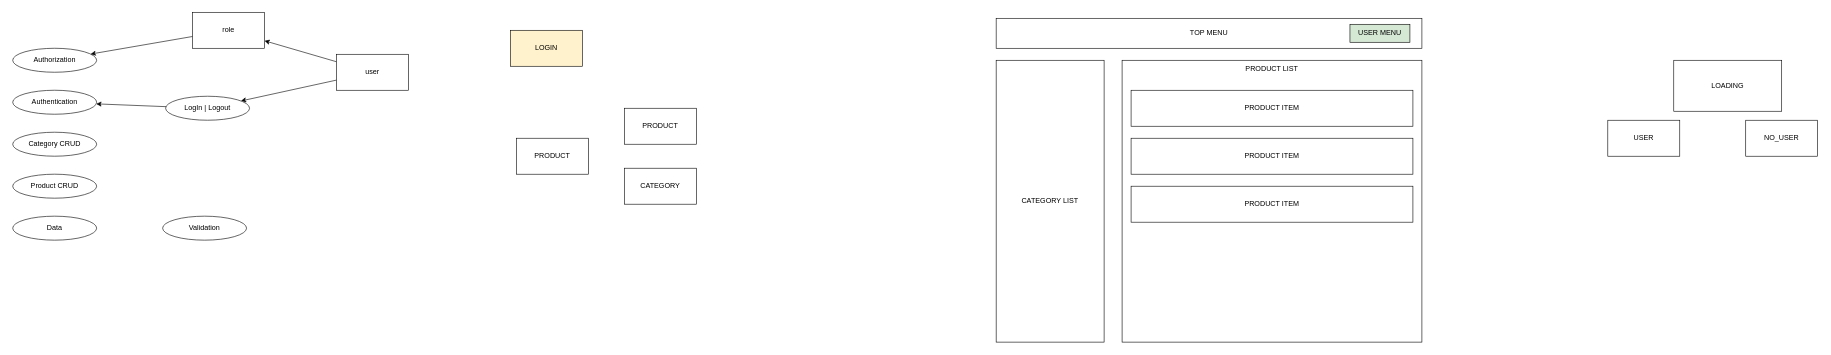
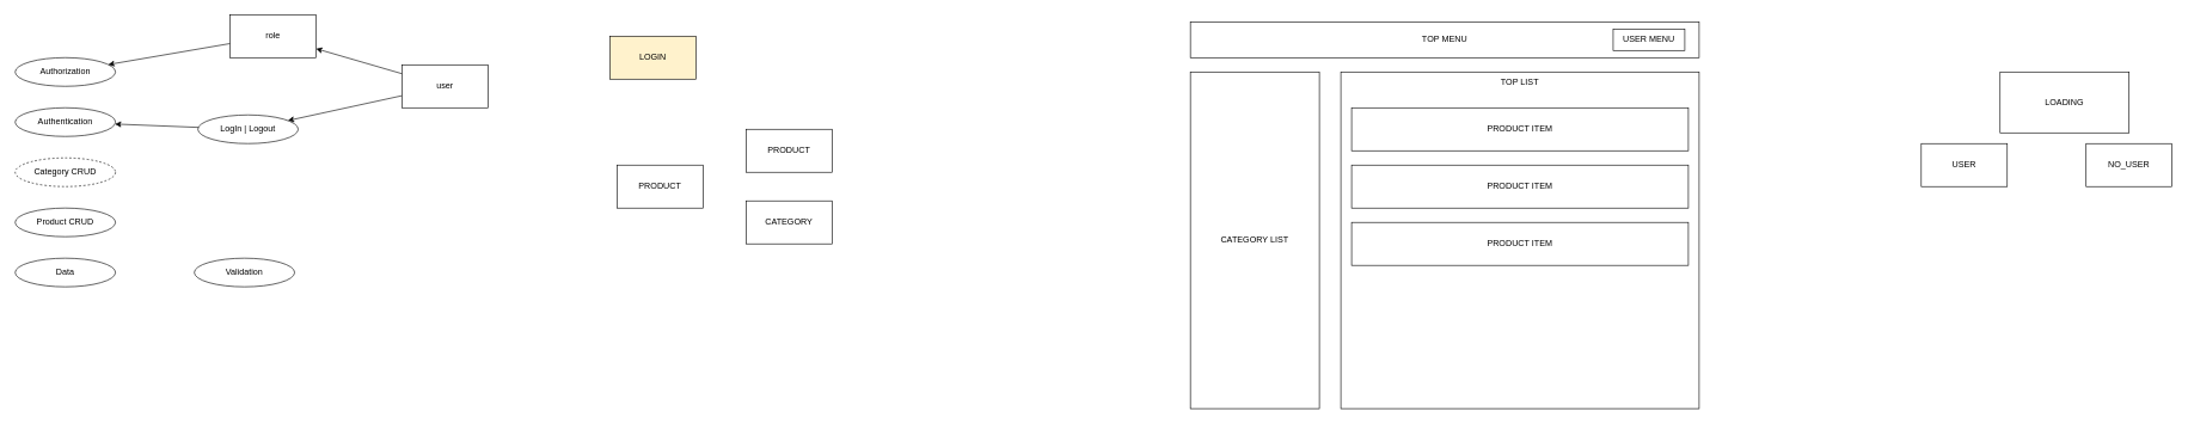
  <mxCell id="0" />
  <mxCell id="1" parent="0" />
  <mxCell id="2" value="Authorization" style="ellipse;whiteSpace=wrap;html=1;" parent="1" vertex="1"><mxGeometry x="20" y="80" width="140" height="40" as="geometry" /></mxCell>
  <mxCell id="3" value="Authentication" style="ellipse;whiteSpace=wrap;html=1;" parent="1" vertex="1"><mxGeometry x="20" y="150" width="140" height="40" as="geometry" /></mxCell>
- <mxCell id="4" value="Category CRUD" style="ellipse;whiteSpace=wrap;html=1;" parent="1" vertex="1"><mxGeometry x="20" y="220" width="140" height="40" as="geometry" /></mxCell>
+ <mxCell id="4" value="Category CRUD" style="ellipse;whiteSpace=wrap;html=1;dashed=1;" parent="1" vertex="1"><mxGeometry x="20" y="220" width="140" height="40" as="geometry" /></mxCell>
  <mxCell id="5" style="edgeStyle=none;rounded=0;orthogonalLoop=1;jettySize=auto;html=1;" parent="1" source="7" target="11" edge="1"><mxGeometry relative="1" as="geometry" /></mxCell>
  <mxCell id="6" style="edgeStyle=none;rounded=0;orthogonalLoop=1;jettySize=auto;html=1;" parent="1" source="7" target="9" edge="1"><mxGeometry relative="1" as="geometry" /></mxCell>
  <mxCell id="7" value="user" style="rounded=0;whiteSpace=wrap;html=1;" parent="1" vertex="1"><mxGeometry x="560" y="90" width="120" height="60" as="geometry" /></mxCell>
  <mxCell id="8" style="edgeStyle=none;rounded=0;orthogonalLoop=1;jettySize=auto;html=1;" parent="1" source="9" target="2" edge="1"><mxGeometry relative="1" as="geometry" /></mxCell>
  <mxCell id="9" value="role" style="rounded=0;whiteSpace=wrap;html=1;" parent="1" vertex="1"><mxGeometry x="320" y="20" width="120" height="60" as="geometry" /></mxCell>
  <mxCell id="10" style="rounded=0;orthogonalLoop=1;jettySize=auto;html=1;" parent="1" source="11" target="3" edge="1"><mxGeometry relative="1" as="geometry" /></mxCell>
  <mxCell id="11" value="LogIn | Logout" style="ellipse;whiteSpace=wrap;html=1;" parent="1" vertex="1"><mxGeometry x="275" y="160" width="140" height="40" as="geometry" /></mxCell>
  <mxCell id="12" value="Product CRUD" style="ellipse;whiteSpace=wrap;html=1;" parent="1" vertex="1"><mxGeometry x="20" y="290" width="140" height="40" as="geometry" /></mxCell>
  <mxCell id="13" value="Validation" style="ellipse;whiteSpace=wrap;html=1;" parent="1" vertex="1"><mxGeometry x="270" y="360" width="140" height="40" as="geometry" /></mxCell>
  <mxCell id="14" value="Data" style="ellipse;whiteSpace=wrap;html=1;" parent="1" vertex="1"><mxGeometry x="20" y="360" width="140" height="40" as="geometry" /></mxCell>
  <mxCell id="15" value="LOGIN" style="rounded=0;whiteSpace=wrap;html=1;fillColor=#fff2cc;" parent="1" vertex="1"><mxGeometry x="850" y="50" width="120" height="60" as="geometry" /></mxCell>
  <mxCell id="16" value="CATEGORY" style="rounded=0;whiteSpace=wrap;html=1;" parent="1" vertex="1"><mxGeometry x="1040" y="280" width="120" height="60" as="geometry" /></mxCell>
  <mxCell id="17" value="PRODUCT" style="rounded=0;whiteSpace=wrap;html=1;" parent="1" vertex="1"><mxGeometry x="1040" y="180" width="120" height="60" as="geometry" /></mxCell>
  <mxCell id="18" value="PRODUCT" style="rounded=0;whiteSpace=wrap;html=1;" parent="1" vertex="1"><mxGeometry x="860" y="230" width="120" height="60" as="geometry" /></mxCell>
  <mxCell id="19" value="TOP MENU" style="rounded=0;whiteSpace=wrap;html=1;" vertex="1" parent="1"><mxGeometry x="1660" y="30" width="710" height="50" as="geometry" /></mxCell>
- <mxCell id="20" value="USER MENU" style="rounded=0;whiteSpace=wrap;html=1;fillColor=#d5e8d4;" vertex="1" parent="1"><mxGeometry x="2250" y="40" width="100" height="30" as="geometry" /></mxCell>
+ <mxCell id="20" value="USER MENU" style="rounded=0;whiteSpace=wrap;html=1;" vertex="1" parent="1"><mxGeometry x="2250" y="40" width="100" height="30" as="geometry" /></mxCell>
  <mxCell id="21" value="CATEGORY LIST" style="rounded=0;whiteSpace=wrap;html=1;" vertex="1" parent="1"><mxGeometry x="1660" y="100" width="180" height="470" as="geometry" /></mxCell>
- <mxCell id="22" value="PRODUCT LIST" style="rounded=0;whiteSpace=wrap;html=1;verticalAlign=top;" vertex="1" parent="1"><mxGeometry x="1870" y="100" width="500" height="470" as="geometry" /></mxCell>
+ <mxCell id="22" value="TOP LIST" style="rounded=0;whiteSpace=wrap;html=1;verticalAlign=top;" vertex="1" parent="1"><mxGeometry x="1870" y="100" width="500" height="470" as="geometry" /></mxCell>
  <mxCell id="23" value="PRODUCT ITEM" style="rounded=0;whiteSpace=wrap;html=1;" vertex="1" parent="1"><mxGeometry x="1885" y="150" width="470" height="60" as="geometry" /></mxCell>
  <mxCell id="24" value="PRODUCT ITEM" style="rounded=0;whiteSpace=wrap;html=1;" vertex="1" parent="1"><mxGeometry x="1885" y="230" width="470" height="60" as="geometry" /></mxCell>
  <mxCell id="25" value="PRODUCT ITEM" style="rounded=0;whiteSpace=wrap;html=1;" vertex="1" parent="1"><mxGeometry x="1885" y="310" width="470" height="60" as="geometry" /></mxCell>
  <mxCell id="26" value="LOADING" style="rounded=0;whiteSpace=wrap;html=1;" vertex="1" parent="1"><mxGeometry x="2790" y="100" width="180" height="85" as="geometry" /></mxCell>
  <mxCell id="27" value="NO_USER" style="rounded=0;whiteSpace=wrap;html=1;" vertex="1" parent="1"><mxGeometry x="2910" y="200" width="120" height="60" as="geometry" /></mxCell>
  <mxCell id="28" value="USER" style="rounded=0;whiteSpace=wrap;html=1;" vertex="1" parent="1"><mxGeometry x="2680" y="200" width="120" height="60" as="geometry" /></mxCell>
